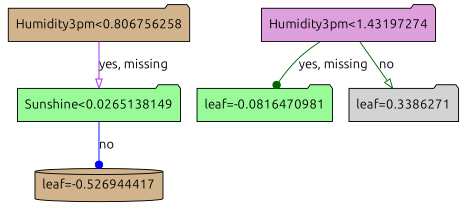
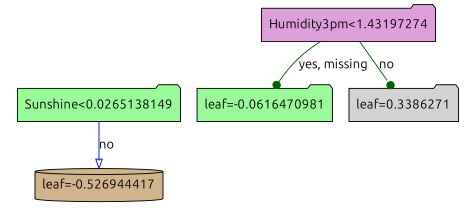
  digraph {
    fontname=Ubuntu
    rankdir=TB
    node [fillcolor=tan fontname=Ubuntu shape=folder style=filled]
    edge [arrowhead=onormal color=darkgreen fontname=Ubuntu]
-   n1 [label="Humidity3pm<0.806756258"]
    n2 [fillcolor=palegreen label="Sunshine<0.0265138149"]
    n3 [label="leaf=-0.526944417" shape=cylinder]
    n4 [fillcolor=plum label="Humidity3pm<1.43197274"]
-   n5 [fillcolor=palegreen label="leaf=-0.0816470981"]
+   n5 [fillcolor=palegreen label="leaf=-0.0616470981"]
    n6 [fillcolor=lightgrey label="leaf=0.3386271"]
-   n1 -> n2 [color=purple label="yes, missing"]
-   n2 -> n3 [arrowhead=dot color=blue label=no]
+   n2 -> n3 [color=blue label=no]
    n4 -> n5 [arrowhead=dot label="yes, missing"]
-   n4 -> n6 [label=no]
+   n4 -> n6 [arrowhead=dot label=no]
  }
